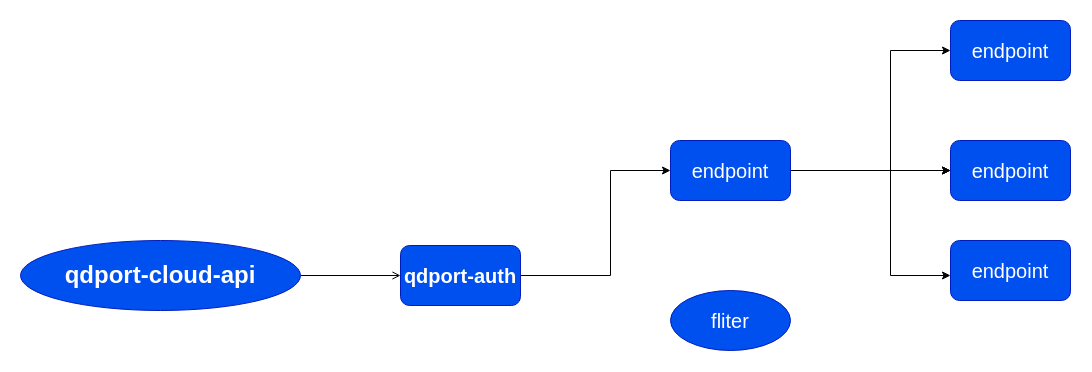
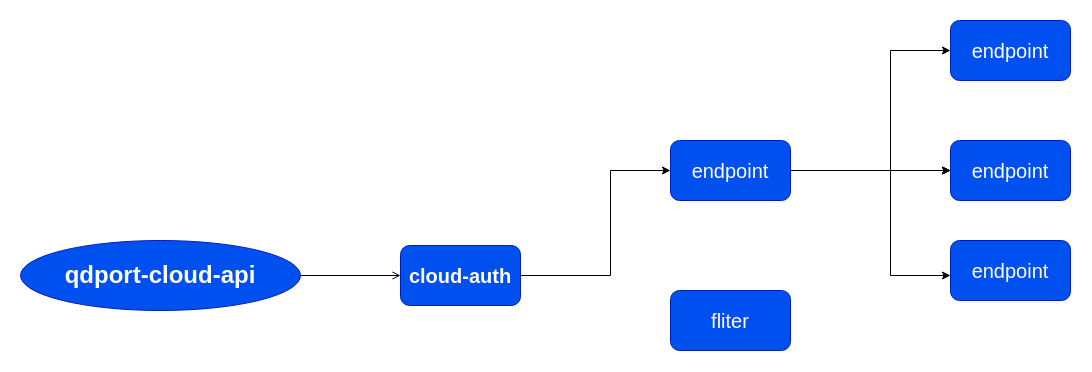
  <mxCell id="0" />
  <mxCell id="1" parent="0" />
  <mxCell id="2" value="" style="edgeStyle=orthogonalEdgeStyle;rounded=0;orthogonalLoop=1;jettySize=auto;html=1;endArrow=open;" edge="1" parent="1" source="3" target="5"><mxGeometry relative="1" as="geometry" /></mxCell>
  <mxCell id="3" value="&lt;font style=&quot;font-size: 24px;&quot;&gt;&lt;b&gt;qdport-cloud-api&lt;/b&gt;&lt;/font&gt;" style="ellipse;whiteSpace=wrap;html=1;fillColor=#0050ef;fontColor=#ffffff;strokeColor=#001DBC;" vertex="1" parent="1"><mxGeometry x="20" y="240" width="280" height="70" as="geometry" /></mxCell>
  <mxCell id="4" value="" style="edgeStyle=orthogonalEdgeStyle;rounded=0;orthogonalLoop=1;jettySize=auto;html=1;entryX=0;entryY=0.5;entryDx=0;entryDy=0;" edge="1" parent="1" source="5" target="11"><mxGeometry relative="1" as="geometry"><Array as="points"><mxPoint x="610" y="275" /><mxPoint x="610" y="170" /></Array></mxGeometry></mxCell>
- <mxCell id="5" value="&lt;font style=&quot;font-size: 20px;&quot;&gt;&lt;b&gt;qdport-auth&lt;/b&gt;&lt;/font&gt;" style="whiteSpace=wrap;html=1;fillColor=#0050ef;strokeColor=#001DBC;fontColor=#ffffff;rounded=1;" vertex="1" parent="1"><mxGeometry x="400" y="245" width="120" height="60" as="geometry" /></mxCell>
+ <mxCell id="5" value="&lt;font style=&quot;font-size: 20px;&quot;&gt;&lt;b&gt;cloud-auth&lt;/b&gt;&lt;/font&gt;" style="whiteSpace=wrap;html=1;fillColor=#0050ef;strokeColor=#001DBC;fontColor=#ffffff;rounded=1;" vertex="1" parent="1"><mxGeometry x="400" y="245" width="120" height="60" as="geometry" /></mxCell>
  <mxCell id="6" value="" style="edgeStyle=orthogonalEdgeStyle;rounded=0;orthogonalLoop=1;jettySize=auto;html=1;" edge="1" parent="1" source="11" target="13"><mxGeometry relative="1" as="geometry" /></mxCell>
  <mxCell id="7" value="" style="edgeStyle=orthogonalEdgeStyle;rounded=0;orthogonalLoop=1;jettySize=auto;html=1;" edge="1" parent="1" source="11" target="13"><mxGeometry relative="1" as="geometry" /></mxCell>
  <mxCell id="8" value="" style="edgeStyle=orthogonalEdgeStyle;rounded=0;orthogonalLoop=1;jettySize=auto;html=1;" edge="1" parent="1" source="11" target="13"><mxGeometry relative="1" as="geometry" /></mxCell>
  <mxCell id="9" value="" style="edgeStyle=orthogonalEdgeStyle;rounded=0;orthogonalLoop=1;jettySize=auto;html=1;" edge="1" parent="1" source="11" target="14"><mxGeometry relative="1" as="geometry"><Array as="points"><mxPoint x="890" y="170" /><mxPoint x="890" y="275" /></Array></mxGeometry></mxCell>
  <mxCell id="10" value="" style="edgeStyle=orthogonalEdgeStyle;rounded=0;orthogonalLoop=1;jettySize=auto;html=1;" edge="1" parent="1" source="11" target="15"><mxGeometry relative="1" as="geometry"><Array as="points"><mxPoint x="890" y="170" /><mxPoint x="890" y="50" /></Array></mxGeometry></mxCell>
  <mxCell id="11" value="&lt;font style=&quot;font-size: 20px;&quot;&gt;endpoint&lt;/font&gt;" style="whiteSpace=wrap;html=1;fillColor=#0050ef;strokeColor=#001DBC;fontColor=#ffffff;rounded=1;" vertex="1" parent="1"><mxGeometry x="670" y="140" width="120" height="60" as="geometry" /></mxCell>
- <mxCell id="12" value="&lt;font style=&quot;font-size: 20px;&quot;&gt;fliter&lt;/font&gt;" style="ellipse;whiteSpace=wrap;html=1;fillColor=#0050ef;strokeColor=#001DBC;fontColor=#ffffff;" vertex="1" parent="1"><mxGeometry x="670" y="290" width="120" height="60" as="geometry" /></mxCell>
+ <mxCell id="12" value="&lt;font style=&quot;font-size: 20px;&quot;&gt;fliter&lt;/font&gt;" style="whiteSpace=wrap;html=1;fillColor=#0050ef;strokeColor=#001DBC;fontColor=#ffffff;rounded=1;" vertex="1" parent="1"><mxGeometry x="670" y="290" width="120" height="60" as="geometry" /></mxCell>
  <mxCell id="13" value="&lt;font style=&quot;font-size: 20px;&quot;&gt;endpoint&lt;/font&gt;" style="whiteSpace=wrap;html=1;fillColor=#0050ef;strokeColor=#001DBC;fontColor=#ffffff;rounded=1;" vertex="1" parent="1"><mxGeometry x="950" y="140" width="120" height="60" as="geometry" /></mxCell>
  <mxCell id="14" value="&lt;font style=&quot;font-size: 20px;&quot;&gt;endpoint&lt;/font&gt;" style="whiteSpace=wrap;html=1;fillColor=#0050ef;strokeColor=#001DBC;fontColor=#ffffff;rounded=1;" vertex="1" parent="1"><mxGeometry x="950" y="240" width="120" height="60" as="geometry" /></mxCell>
  <mxCell id="15" value="&lt;font style=&quot;font-size: 20px;&quot;&gt;endpoint&lt;/font&gt;" style="whiteSpace=wrap;html=1;fillColor=#0050ef;strokeColor=#001DBC;fontColor=#ffffff;rounded=1;" vertex="1" parent="1"><mxGeometry x="950" y="20" width="120" height="60" as="geometry" /></mxCell>
